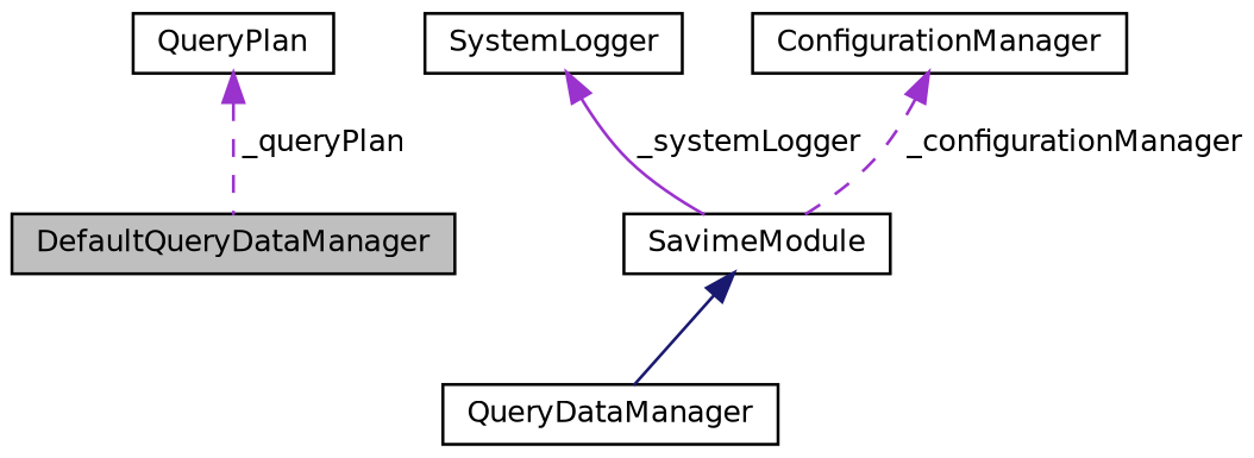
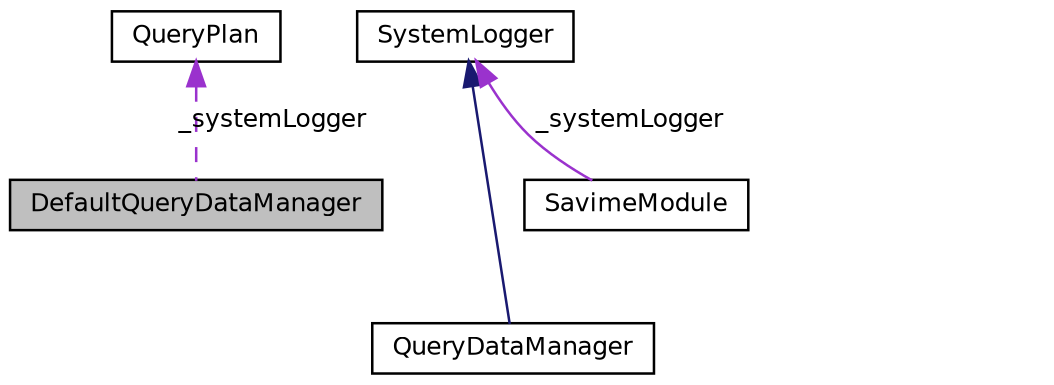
  digraph {
    node [color=black fillcolor=white fontname=Helvetica fontsize=10 shape=record style=filled]
    edge [color=darkorchid3 dir=back fontname=Helvetica fontsize=10 labelfontname=Helvetica labelfontsize=10 style=solid]
    n1 [fillcolor=grey75 fontcolor=black height=0.2 label=DefaultQueryDataManager width=0.4]
    n2 [height=0.2 label=QueryDataManager width=0.4]
    n3 [height=0.2 label=SavimeModule width=0.4]
    n4 [height=0.2 label=SystemLogger width=0.4]
-   n5 [height=0.2 label=ConfigurationManager width=0.4]
    n6 [height=0.2 label=QueryPlan width=0.4]
-   n3 -> n2 [color=midnightblue]
+   n4 -> n2 [color=midnightblue]
    n4 -> n3 [label=" _systemLogger"]
-   n5 -> n3 [label=" _configurationManager" style=dashed]
-   n6 -> n1 [label=" _queryPlan" style=dashed]
+   n6 -> n1 [label=" _systemLogger" style=dashed]
  }
